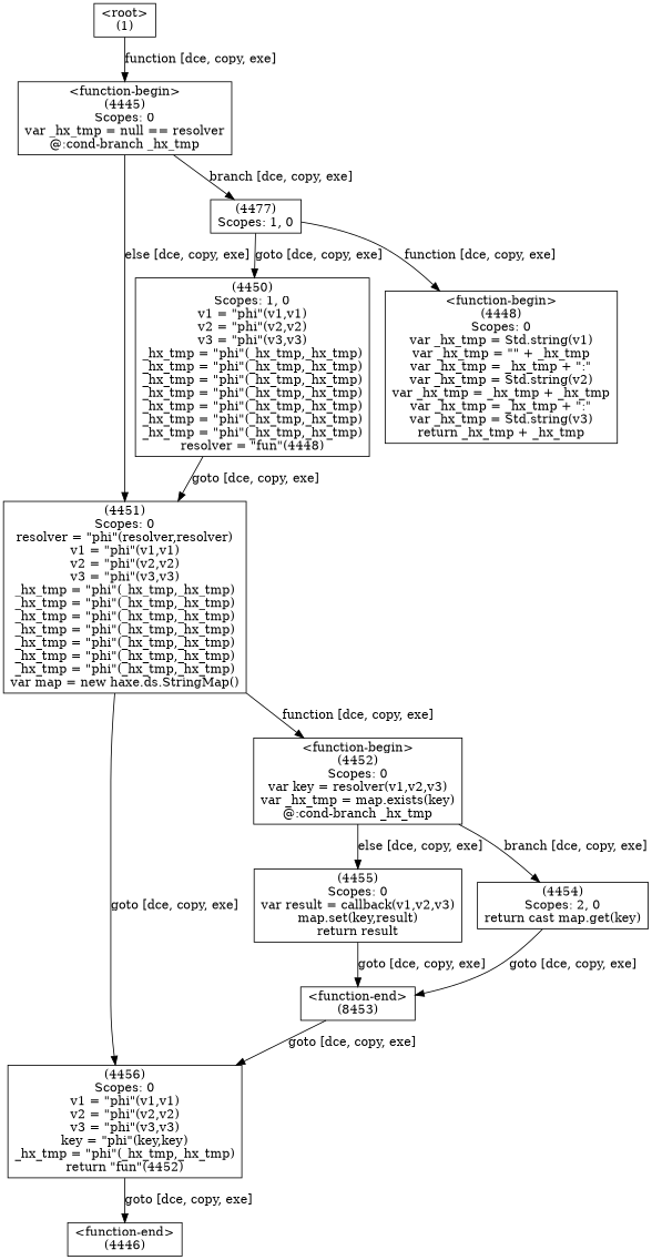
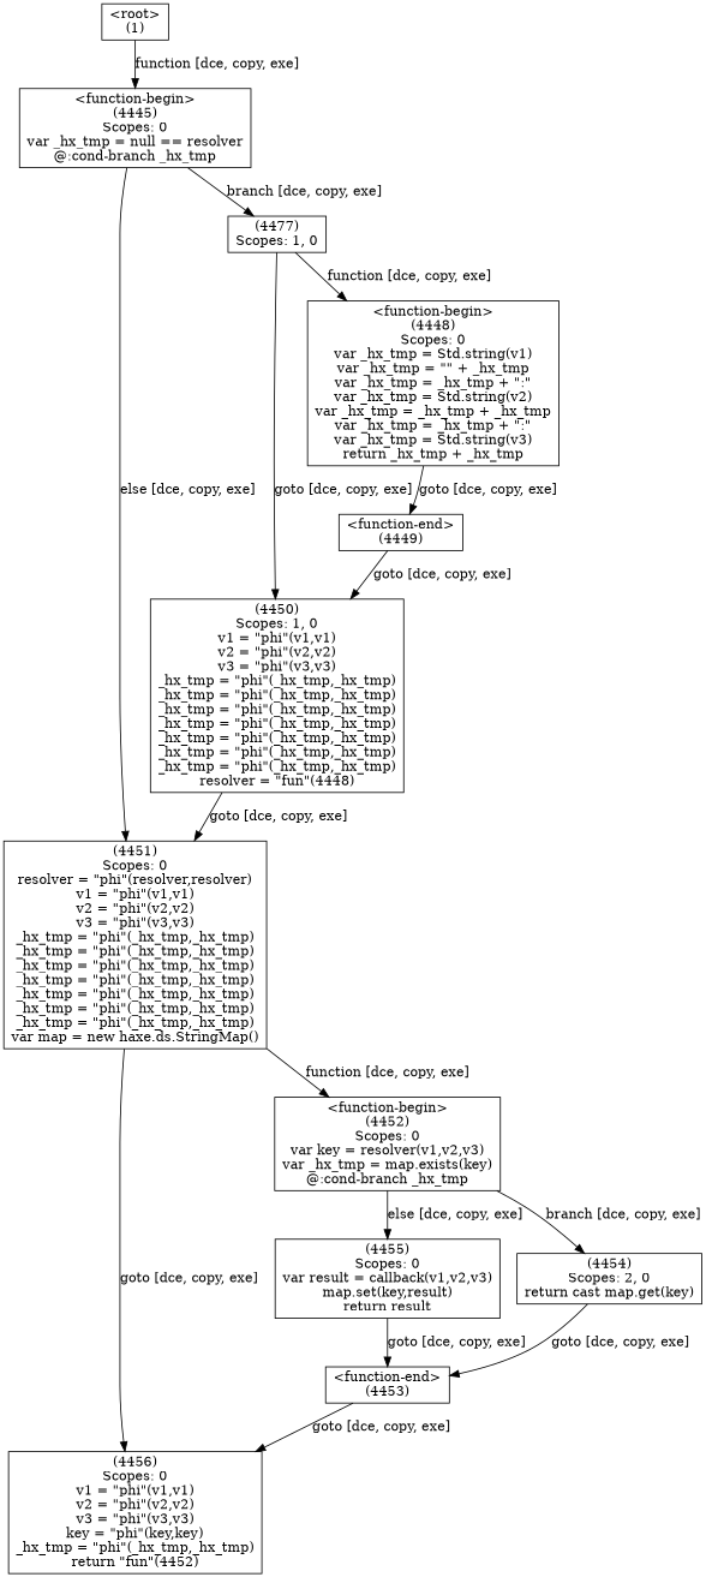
  digraph {
    node [shape=box]
    n1 [label="(4456)\nScopes: 0\nv1 = \"phi\"(v1,v1)\nv2 = \"phi\"(v2,v2)\nv3 = \"phi\"(v3,v3)\nkey = \"phi\"(key,key)\n_hx_tmp = \"phi\"(_hx_tmp,_hx_tmp)\nreturn \"fun\"(4452)"]
-   n2 [label="<function-end>\n(4446)"]
    n3 [label="(4455)\nScopes: 0\nvar result = callback(v1,v2,v3)\nmap.set(key,result)\nreturn result"]
-   n4 [label="<function-end>\n(8453)"]
+   n4 [label="<function-end>\n(4453)"]
    n5 [label="(4454)\nScopes: 2, 0\nreturn cast map.get(key)"]
    n6 [label="<function-begin>\n(4452)\nScopes: 0\nvar key = resolver(v1,v2,v3)\nvar _hx_tmp = map.exists(key)\n@:cond-branch _hx_tmp"]
    n7 [label="(4451)\nScopes: 0\nresolver = \"phi\"(resolver,resolver)\nv1 = \"phi\"(v1,v1)\nv2 = \"phi\"(v2,v2)\nv3 = \"phi\"(v3,v3)\n_hx_tmp = \"phi\"(_hx_tmp,_hx_tmp)\n_hx_tmp = \"phi\"(_hx_tmp,_hx_tmp)\n_hx_tmp = \"phi\"(_hx_tmp,_hx_tmp)\n_hx_tmp = \"phi\"(_hx_tmp,_hx_tmp)\n_hx_tmp = \"phi\"(_hx_tmp,_hx_tmp)\n_hx_tmp = \"phi\"(_hx_tmp,_hx_tmp)\n_hx_tmp = \"phi\"(_hx_tmp,_hx_tmp)\nvar map = new haxe.ds.StringMap()"]
    n8 [label="(4450)\nScopes: 1, 0\nv1 = \"phi\"(v1,v1)\nv2 = \"phi\"(v2,v2)\nv3 = \"phi\"(v3,v3)\n_hx_tmp = \"phi\"(_hx_tmp,_hx_tmp)\n_hx_tmp = \"phi\"(_hx_tmp,_hx_tmp)\n_hx_tmp = \"phi\"(_hx_tmp,_hx_tmp)\n_hx_tmp = \"phi\"(_hx_tmp,_hx_tmp)\n_hx_tmp = \"phi\"(_hx_tmp,_hx_tmp)\n_hx_tmp = \"phi\"(_hx_tmp,_hx_tmp)\n_hx_tmp = \"phi\"(_hx_tmp,_hx_tmp)\nresolver = \"fun\"(4448)"]
+   n9 [label="<function-end>\n(4449)"]
    n10 [label="<function-begin>\n(4448)\nScopes: 0\nvar _hx_tmp = Std.string(v1)\nvar _hx_tmp = \"\" + _hx_tmp\nvar _hx_tmp = _hx_tmp + \":\"\nvar _hx_tmp = Std.string(v2)\nvar _hx_tmp = _hx_tmp + _hx_tmp\nvar _hx_tmp = _hx_tmp + \":\"\nvar _hx_tmp = Std.string(v3)\nreturn _hx_tmp + _hx_tmp"]
    n11 [label="(4477)\nScopes: 1, 0"]
    n12 [label="<function-begin>\n(4445)\nScopes: 0\nvar _hx_tmp = null == resolver\n@:cond-branch _hx_tmp"]
    n13 [label="<root>\n(1)"]
-   n1 -> n2 [label="goto [dce, copy, exe]"]
    n3 -> n4 [label="goto [dce, copy, exe]"]
    n4 -> n1 [label="goto [dce, copy, exe]"]
    n5 -> n4 [label="goto [dce, copy, exe]"]
    n6 -> n3 [label="else [dce, copy, exe]"]
    n6 -> n5 [label="branch [dce, copy, exe]"]
    n7 -> n1 [label="goto [dce, copy, exe]"]
    n7 -> n6 [label="function [dce, copy, exe]"]
    n8 -> n7 [label="goto [dce, copy, exe]"]
+   n9 -> n8 [label="goto [dce, copy, exe]"]
+   n10 -> n9 [label="goto [dce, copy, exe]"]
    n11 -> n8 [label="goto [dce, copy, exe]"]
    n11 -> n10 [label="function [dce, copy, exe]"]
    n12 -> n7 [label="else [dce, copy, exe]"]
    n12 -> n11 [label="branch [dce, copy, exe]"]
    n13 -> n12 [label="function [dce, copy, exe]"]
  }
